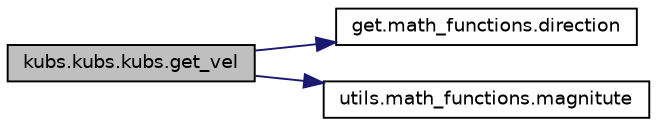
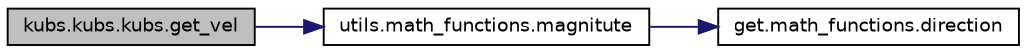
  digraph {
    rankdir=LR
    node [color=black fillcolor=white fontname=Helvetica fontsize=10 shape=record style=filled]
    edge [color=midnightblue fontname=Helvetica fontsize=10 labelfontname=Helvetica labelfontsize=10 style=solid]
    n1 [fillcolor=grey75 fontcolor=black height=0.2 label="kubs.kubs.kubs.get_vel" width=0.4]
    n2 [height=0.2 label="get.math_functions.direction" width=0.4]
    n3 [height=0.2 label="utils.math_functions.magnitute" width=0.4]
-   n1 -> n2
+   n3 -> n2
    n1 -> n3
  }
